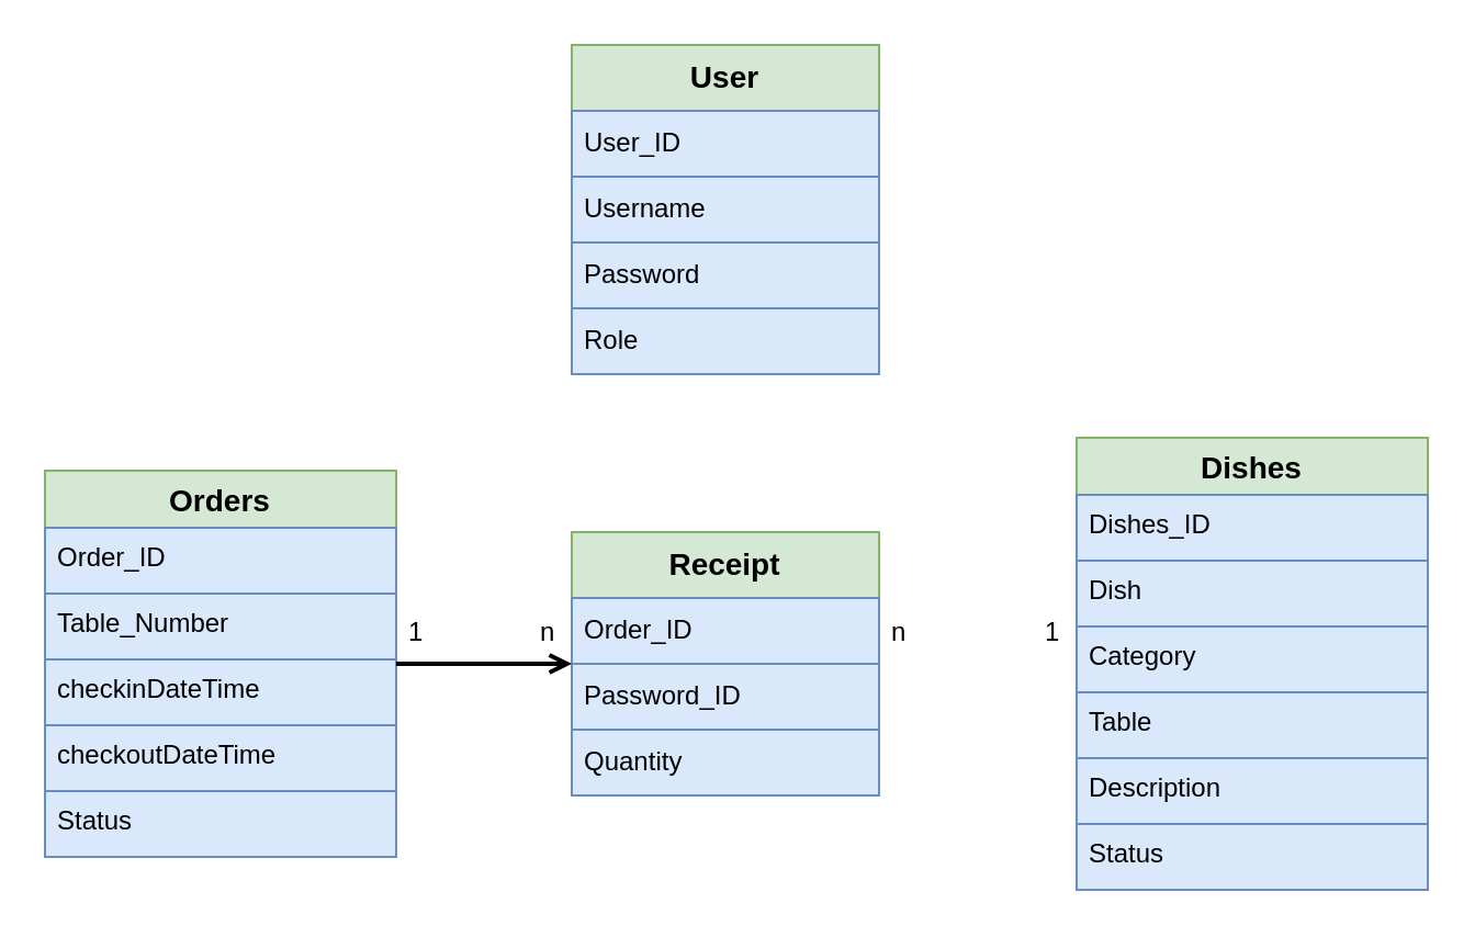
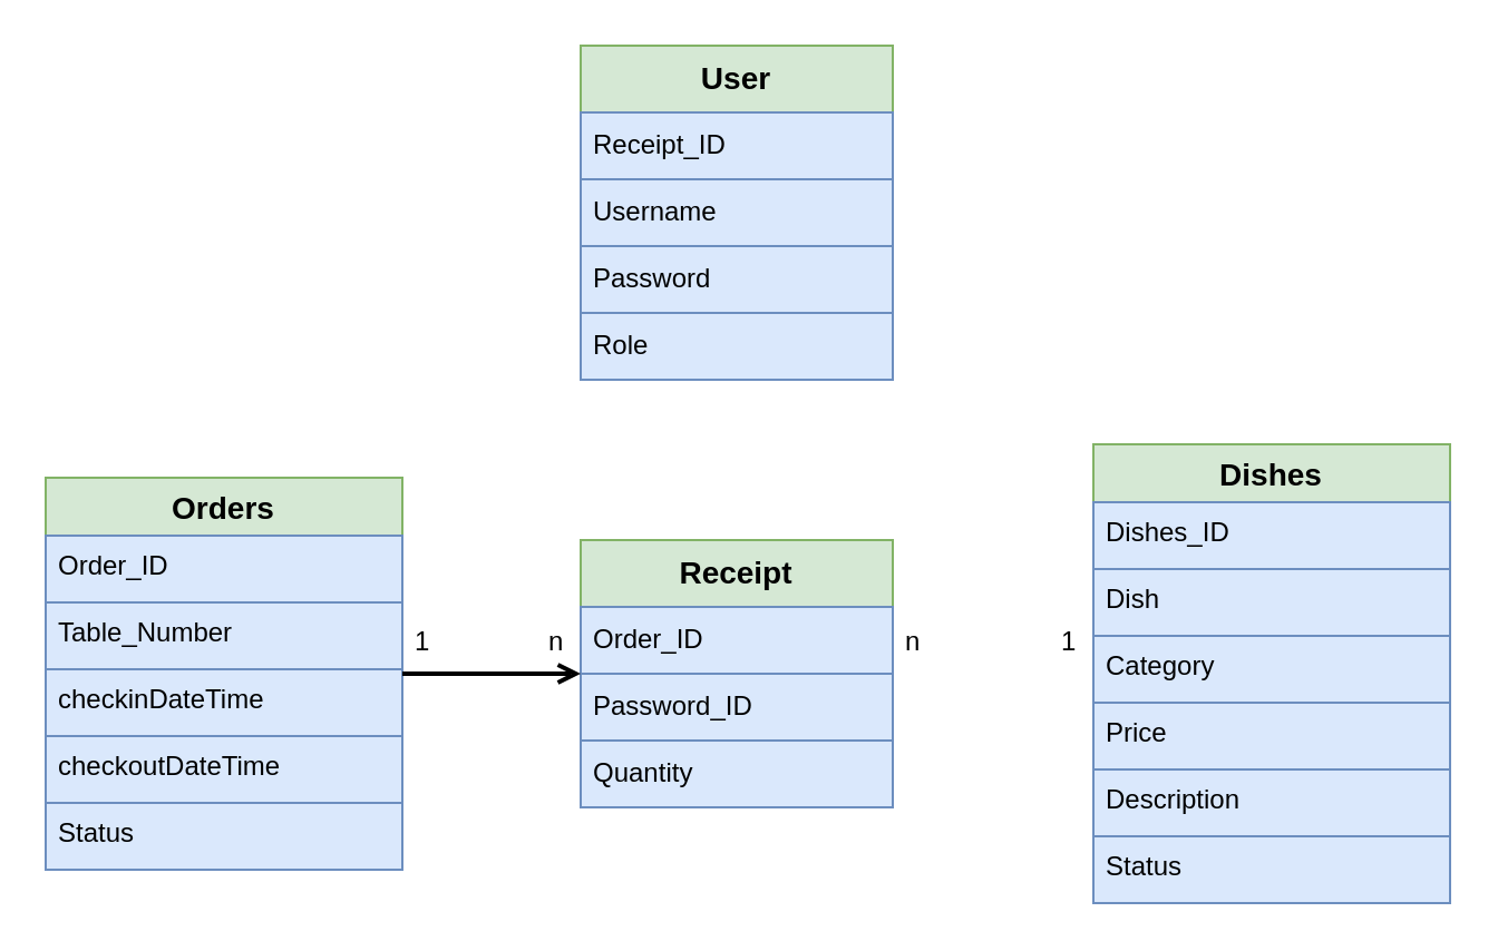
  <mxCell id="0" />
  <mxCell id="1" parent="0" />
  <mxCell id="2" value="Orders" style="swimlane;fontStyle=1;childLayout=stackLayout;horizontal=1;startSize=26;horizontalStack=0;resizeParent=1;resizeParentMax=0;resizeLast=0;collapsible=1;marginBottom=0;align=center;fontSize=14;fillColor=#d5e8d4;strokeColor=#82b366;" parent="1" vertex="1"><mxGeometry x="20" y="214" width="160" height="176" as="geometry"><mxRectangle x="400" y="60" width="80" height="30" as="alternateBounds" /></mxGeometry></mxCell>
  <mxCell id="3" value="Order_ID" style="text;strokeColor=#6c8ebf;fillColor=#dae8fc;spacingLeft=4;spacingRight=4;overflow=hidden;rotatable=0;points=[[0,0.5],[1,0.5]];portConstraint=eastwest;fontSize=12;whiteSpace=wrap;html=1;" parent="2" vertex="1"><mxGeometry y="26" width="160" height="30" as="geometry" /></mxCell>
  <mxCell id="4" value="Table_Number" style="text;strokeColor=#6c8ebf;fillColor=#dae8fc;spacingLeft=4;spacingRight=4;overflow=hidden;rotatable=0;points=[[0,0.5],[1,0.5]];portConstraint=eastwest;fontSize=12;whiteSpace=wrap;html=1;" parent="2" vertex="1"><mxGeometry y="56" width="160" height="30" as="geometry" /></mxCell>
  <mxCell id="5" value="checkinDateTime" style="text;strokeColor=#6c8ebf;fillColor=#dae8fc;spacingLeft=4;spacingRight=4;overflow=hidden;rotatable=0;points=[[0,0.5],[1,0.5]];portConstraint=eastwest;fontSize=12;whiteSpace=wrap;html=1;" parent="2" vertex="1"><mxGeometry y="86" width="160" height="30" as="geometry" /></mxCell>
  <mxCell id="6" value="checkoutDateTime" style="text;strokeColor=#6c8ebf;fillColor=#dae8fc;spacingLeft=4;spacingRight=4;overflow=hidden;rotatable=0;points=[[0,0.5],[1,0.5]];portConstraint=eastwest;fontSize=12;whiteSpace=wrap;html=1;" parent="2" vertex="1"><mxGeometry y="116" width="160" height="30" as="geometry" /></mxCell>
  <mxCell id="7" value="Status" style="text;strokeColor=#6c8ebf;fillColor=#dae8fc;spacingLeft=4;spacingRight=4;overflow=hidden;rotatable=0;points=[[0,0.5],[1,0.5]];portConstraint=eastwest;fontSize=12;whiteSpace=wrap;html=1;" parent="2" vertex="1"><mxGeometry y="146" width="160" height="30" as="geometry" /></mxCell>
  <mxCell id="8" value="Dishes" style="swimlane;fontStyle=1;childLayout=stackLayout;horizontal=1;startSize=26;horizontalStack=0;resizeParent=1;resizeParentMax=0;resizeLast=0;collapsible=1;marginBottom=0;align=center;fontSize=14;fillColor=#d5e8d4;strokeColor=#82b366;" parent="1" vertex="1"><mxGeometry x="490" y="199" width="160" height="206" as="geometry" /></mxCell>
  <mxCell id="9" value="Dishes_ID" style="text;strokeColor=#6c8ebf;fillColor=#dae8fc;spacingLeft=4;spacingRight=4;overflow=hidden;rotatable=0;points=[[0,0.5],[1,0.5]];portConstraint=eastwest;fontSize=12;whiteSpace=wrap;html=1;" parent="8" vertex="1"><mxGeometry y="26" width="160" height="30" as="geometry" /></mxCell>
  <mxCell id="10" value="Dish" style="text;strokeColor=#6c8ebf;fillColor=#dae8fc;spacingLeft=4;spacingRight=4;overflow=hidden;rotatable=0;points=[[0,0.5],[1,0.5]];portConstraint=eastwest;fontSize=12;whiteSpace=wrap;html=1;" parent="8" vertex="1"><mxGeometry y="56" width="160" height="30" as="geometry" /></mxCell>
  <mxCell id="11" value="Category" style="text;strokeColor=#6c8ebf;fillColor=#dae8fc;spacingLeft=4;spacingRight=4;overflow=hidden;rotatable=0;points=[[0,0.5],[1,0.5]];portConstraint=eastwest;fontSize=12;whiteSpace=wrap;html=1;" parent="8" vertex="1"><mxGeometry y="86" width="160" height="30" as="geometry" /></mxCell>
- <mxCell id="12" value="Table" style="text;strokeColor=#6c8ebf;fillColor=#dae8fc;spacingLeft=4;spacingRight=4;overflow=hidden;rotatable=0;points=[[0,0.5],[1,0.5]];portConstraint=eastwest;fontSize=12;whiteSpace=wrap;html=1;" vertex="1" parent="8"><mxGeometry y="116" width="160" height="30" as="geometry" /></mxCell>
+ <mxCell id="12" value="Price" style="text;strokeColor=#6c8ebf;fillColor=#dae8fc;spacingLeft=4;spacingRight=4;overflow=hidden;rotatable=0;points=[[0,0.5],[1,0.5]];portConstraint=eastwest;fontSize=12;whiteSpace=wrap;html=1;" vertex="1" parent="8"><mxGeometry y="116" width="160" height="30" as="geometry" /></mxCell>
  <mxCell id="13" value="Description" style="text;strokeColor=#6c8ebf;fillColor=#dae8fc;spacingLeft=4;spacingRight=4;overflow=hidden;rotatable=0;points=[[0,0.5],[1,0.5]];portConstraint=eastwest;fontSize=12;whiteSpace=wrap;html=1;" vertex="1" parent="8"><mxGeometry y="146" width="160" height="30" as="geometry" /></mxCell>
  <mxCell id="14" value="Status" style="text;strokeColor=#6c8ebf;fillColor=#dae8fc;spacingLeft=4;spacingRight=4;overflow=hidden;rotatable=0;points=[[0,0.5],[1,0.5]];portConstraint=eastwest;fontSize=12;whiteSpace=wrap;html=1;" vertex="1" parent="8"><mxGeometry y="176" width="160" height="30" as="geometry" /></mxCell>
  <mxCell id="15" value="&lt;b&gt;&lt;font style=&quot;font-size: 14px;&quot;&gt;Receipt&lt;/font&gt;&lt;/b&gt;" style="swimlane;fontStyle=0;childLayout=stackLayout;horizontal=1;startSize=30;horizontalStack=0;resizeParent=1;resizeParentMax=0;resizeLast=0;collapsible=1;marginBottom=0;whiteSpace=wrap;html=1;fillColor=#d5e8d4;strokeColor=#82b366;" parent="1" vertex="1"><mxGeometry x="260" y="242" width="140" height="120" as="geometry" /></mxCell>
  <mxCell id="16" value="Order_ID" style="text;strokeColor=#6c8ebf;fillColor=#dae8fc;align=left;verticalAlign=middle;spacingLeft=4;spacingRight=4;overflow=hidden;points=[[0,0.5],[1,0.5]];portConstraint=eastwest;rotatable=0;whiteSpace=wrap;html=1;" parent="15" vertex="1"><mxGeometry y="30" width="140" height="30" as="geometry" /></mxCell>
  <mxCell id="17" value="Password_ID" style="text;strokeColor=#6c8ebf;fillColor=#dae8fc;align=left;verticalAlign=middle;spacingLeft=4;spacingRight=4;overflow=hidden;points=[[0,0.5],[1,0.5]];portConstraint=eastwest;rotatable=0;whiteSpace=wrap;html=1;" parent="15" vertex="1"><mxGeometry y="60" width="140" height="30" as="geometry" /></mxCell>
  <mxCell id="18" value="Quantity" style="text;strokeColor=#6c8ebf;fillColor=#dae8fc;align=left;verticalAlign=middle;spacingLeft=4;spacingRight=4;overflow=hidden;points=[[0,0.5],[1,0.5]];portConstraint=eastwest;rotatable=0;whiteSpace=wrap;html=1;" parent="15" vertex="1"><mxGeometry y="90" width="140" height="30" as="geometry" /></mxCell>
  <mxCell id="19" value="" style="endArrow=open;html=1;rounded=0;exitX=1;exitY=0.5;exitDx=0;exitDy=0;entryX=0;entryY=0.5;entryDx=0;entryDy=0;strokeWidth=2;" edge="1" parent="1" source="2" target="15"><mxGeometry width="50" height="50" relative="1" as="geometry"><mxPoint x="180" y="280" as="sourcePoint" /><mxPoint x="513" y="301" as="targetPoint" /></mxGeometry></mxCell>
  <mxCell id="20" value="1" style="text;strokeColor=none;fillColor=none;spacingLeft=4;spacingRight=4;overflow=hidden;rotatable=0;points=[[0,0.5],[1,0.5]];portConstraint=eastwest;fontSize=12;whiteSpace=wrap;html=1;" vertex="1" parent="1"><mxGeometry x="180" y="274" width="30" height="30" as="geometry" /></mxCell>
  <mxCell id="21" value="n" style="text;strokeColor=none;fillColor=none;spacingLeft=4;spacingRight=4;overflow=hidden;rotatable=0;points=[[0,0.5],[1,0.5]];portConstraint=eastwest;fontSize=12;whiteSpace=wrap;html=1;" vertex="1" parent="1"><mxGeometry x="240" y="274" width="30" height="30" as="geometry" /></mxCell>
  <mxCell id="22" value="n" style="text;strokeColor=none;fillColor=none;spacingLeft=4;spacingRight=4;overflow=hidden;rotatable=0;points=[[0,0.5],[1,0.5]];portConstraint=eastwest;fontSize=12;whiteSpace=wrap;html=1;" vertex="1" parent="1"><mxGeometry x="400" y="274" width="30" height="30" as="geometry" /></mxCell>
  <mxCell id="23" value="1" style="text;strokeColor=none;fillColor=none;spacingLeft=4;spacingRight=4;overflow=hidden;rotatable=0;points=[[0,0.5],[1,0.5]];portConstraint=eastwest;fontSize=12;whiteSpace=wrap;html=1;" vertex="1" parent="1"><mxGeometry x="470" y="274" width="30" height="30" as="geometry" /></mxCell>
  <mxCell id="24" value="&lt;span style=&quot;font-size: 14px;&quot;&gt;&lt;b&gt;User&lt;/b&gt;&lt;/span&gt;" style="swimlane;fontStyle=0;childLayout=stackLayout;horizontal=1;startSize=30;horizontalStack=0;resizeParent=1;resizeParentMax=0;resizeLast=0;collapsible=1;marginBottom=0;whiteSpace=wrap;html=1;fillColor=#d5e8d4;strokeColor=#82b366;" vertex="1" parent="1"><mxGeometry x="260" y="20" width="140" height="150" as="geometry" /></mxCell>
- <mxCell id="25" value="User_ID" style="text;strokeColor=#6c8ebf;fillColor=#dae8fc;align=left;verticalAlign=middle;spacingLeft=4;spacingRight=4;overflow=hidden;points=[[0,0.5],[1,0.5]];portConstraint=eastwest;rotatable=0;whiteSpace=wrap;html=1;" vertex="1" parent="24"><mxGeometry y="30" width="140" height="30" as="geometry" /></mxCell>
+ <mxCell id="25" value="Receipt_ID" style="text;strokeColor=#6c8ebf;fillColor=#dae8fc;align=left;verticalAlign=middle;spacingLeft=4;spacingRight=4;overflow=hidden;points=[[0,0.5],[1,0.5]];portConstraint=eastwest;rotatable=0;whiteSpace=wrap;html=1;" vertex="1" parent="24"><mxGeometry y="30" width="140" height="30" as="geometry" /></mxCell>
  <mxCell id="26" value="Username" style="text;strokeColor=#6c8ebf;fillColor=#dae8fc;align=left;verticalAlign=middle;spacingLeft=4;spacingRight=4;overflow=hidden;points=[[0,0.5],[1,0.5]];portConstraint=eastwest;rotatable=0;whiteSpace=wrap;html=1;" vertex="1" parent="24"><mxGeometry y="60" width="140" height="30" as="geometry" /></mxCell>
  <mxCell id="27" value="Password" style="text;strokeColor=#6c8ebf;fillColor=#dae8fc;align=left;verticalAlign=middle;spacingLeft=4;spacingRight=4;overflow=hidden;points=[[0,0.5],[1,0.5]];portConstraint=eastwest;rotatable=0;whiteSpace=wrap;html=1;" vertex="1" parent="24"><mxGeometry y="90" width="140" height="30" as="geometry" /></mxCell>
  <mxCell id="28" value="Role" style="text;strokeColor=#6c8ebf;fillColor=#dae8fc;align=left;verticalAlign=middle;spacingLeft=4;spacingRight=4;overflow=hidden;points=[[0,0.5],[1,0.5]];portConstraint=eastwest;rotatable=0;whiteSpace=wrap;html=1;" vertex="1" parent="24"><mxGeometry y="120" width="140" height="30" as="geometry" /></mxCell>
